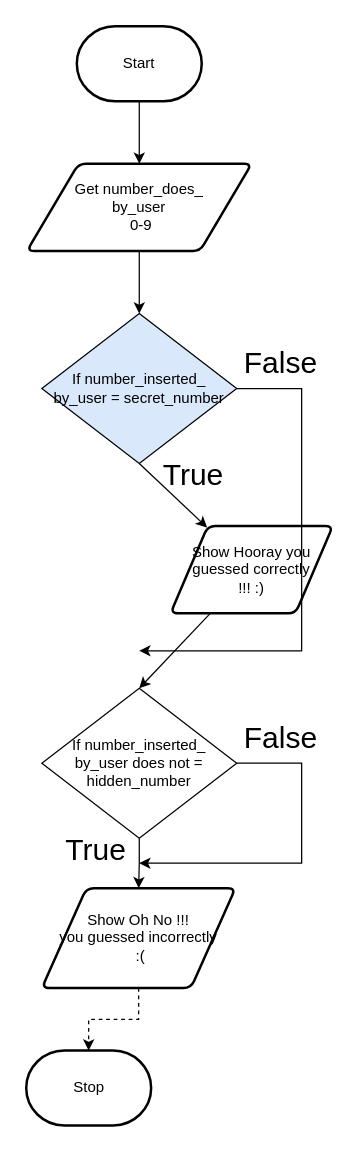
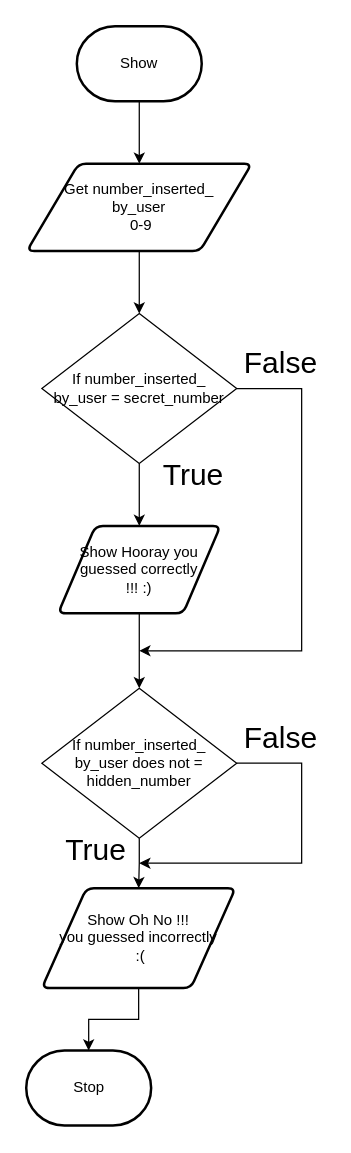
  <mxCell id="0" />
  <mxCell id="1" parent="0" />
  <mxCell id="2" style="edgeStyle=none;html=1;" parent="1" source="3" target="5" edge="1"><mxGeometry relative="1" as="geometry" /></mxCell>
- <mxCell id="3" value="Start" style="strokeWidth=2;html=1;shape=mxgraph.flowchart.terminator;whiteSpace=wrap;" parent="1" vertex="1"><mxGeometry x="61" y="20" width="100" height="60" as="geometry" /></mxCell>
+ <mxCell id="3" value="Show" style="strokeWidth=2;html=1;shape=mxgraph.flowchart.terminator;whiteSpace=wrap;" parent="1" vertex="1"><mxGeometry x="61" y="20" width="100" height="60" as="geometry" /></mxCell>
  <mxCell id="4" style="edgeStyle=none;html=1;" parent="1" source="5" edge="1"><mxGeometry relative="1" as="geometry"><mxPoint x="111" y="250" as="targetPoint" /></mxGeometry></mxCell>
- <mxCell id="5" value="Get number_does_&lt;br&gt;by_user&lt;br&gt;&amp;nbsp;0-9" style="shape=parallelogram;html=1;strokeWidth=2;perimeter=parallelogramPerimeter;whiteSpace=wrap;rounded=1;arcSize=12;size=0.23;" parent="1" vertex="1"><mxGeometry x="21" y="130" width="180" height="70" as="geometry" /></mxCell>
+ <mxCell id="5" value="Get number_inserted_&lt;br&gt;by_user&lt;br&gt;&amp;nbsp;0-9" style="shape=parallelogram;html=1;strokeWidth=2;perimeter=parallelogramPerimeter;whiteSpace=wrap;rounded=1;arcSize=12;size=0.23;" parent="1" vertex="1"><mxGeometry x="21" y="130" width="180" height="70" as="geometry" /></mxCell>
  <mxCell id="6" style="edgeStyle=none;html=1;exitX=0.5;exitY=1;exitDx=0;exitDy=0;" parent="1" source="10" target="8" edge="1"><mxGeometry relative="1" as="geometry"><mxPoint x="109.32" y="320" as="sourcePoint" /></mxGeometry></mxCell>
  <mxCell id="7" style="edgeStyle=none;html=1;" parent="1" source="8" edge="1"><mxGeometry relative="1" as="geometry"><mxPoint x="111" y="550" as="targetPoint" /></mxGeometry></mxCell>
- <mxCell id="8" value="Show Hooray you guessed correctly&lt;br&gt;!!! :)" style="shape=parallelogram;html=1;strokeWidth=2;perimeter=parallelogramPerimeter;whiteSpace=wrap;rounded=1;arcSize=12;size=0.23;" parent="1" vertex="1"><mxGeometry x="136" y="420" width="130" height="70" as="geometry" /></mxCell>
+ <mxCell id="8" value="Show Hooray you guessed correctly&lt;br&gt;!!! :)" style="shape=parallelogram;html=1;strokeWidth=2;perimeter=parallelogramPerimeter;whiteSpace=wrap;rounded=1;arcSize=12;size=0.23;" parent="1" vertex="1"><mxGeometry x="46" y="420" width="130" height="70" as="geometry" /></mxCell>
  <mxCell id="9" style="html=1;edgeStyle=orthogonalEdgeStyle;rounded=0;" edge="1" parent="1" source="10"><mxGeometry relative="1" as="geometry"><mxPoint x="111" y="520" as="targetPoint" /><Array as="points"><mxPoint x="241" y="310" /><mxPoint x="241" y="520" /><mxPoint x="111" y="520" /></Array></mxGeometry></mxCell>
- <mxCell id="10" value="If number_inserted_&lt;br&gt;by_user = secret_number" style="rhombus;whiteSpace=wrap;html=1;fillColor=#dae8fc;" vertex="1" parent="1"><mxGeometry x="33" y="250" width="156" height="120" as="geometry" /></mxCell>
+ <mxCell id="10" value="If number_inserted_&lt;br&gt;by_user = secret_number" style="rhombus;whiteSpace=wrap;html=1;" vertex="1" parent="1"><mxGeometry x="33" y="250" width="156" height="120" as="geometry" /></mxCell>
  <mxCell id="11" value="&lt;font style=&quot;font-size: 24px&quot;&gt;False&lt;/font&gt;" style="text;html=1;align=center;verticalAlign=middle;resizable=0;points=[];autosize=1;strokeColor=none;fillColor=none;" vertex="1" parent="1"><mxGeometry x="189" y="280" width="70" height="20" as="geometry" /></mxCell>
  <mxCell id="12" value="&lt;span style=&quot;font-size: 24px&quot;&gt;True&lt;/span&gt;" style="text;html=1;align=center;verticalAlign=middle;resizable=0;points=[];autosize=1;strokeColor=none;fillColor=none;" vertex="1" parent="1"><mxGeometry x="124" y="370" width="60" height="20" as="geometry" /></mxCell>
  <mxCell id="13" style="edgeStyle=orthogonalEdgeStyle;rounded=0;html=1;entryX=0.5;entryY=0;entryDx=0;entryDy=0;fontSize=24;" edge="1" parent="1" source="14" target="18"><mxGeometry relative="1" as="geometry" /></mxCell>
  <mxCell id="14" value="If number_inserted_&lt;br&gt;by_user does not = hidden_number" style="rhombus;whiteSpace=wrap;html=1;" vertex="1" parent="1"><mxGeometry x="33" y="550" width="156" height="120" as="geometry" /></mxCell>
  <mxCell id="15" value="&lt;font style=&quot;font-size: 24px&quot;&gt;False&lt;/font&gt;" style="text;html=1;align=center;verticalAlign=middle;resizable=0;points=[];autosize=1;strokeColor=none;fillColor=none;" vertex="1" parent="1"><mxGeometry x="189" y="580" width="70" height="20" as="geometry" /></mxCell>
  <mxCell id="16" style="html=1;edgeStyle=orthogonalEdgeStyle;rounded=0;" edge="1" parent="1"><mxGeometry relative="1" as="geometry"><mxPoint x="111" y="690" as="targetPoint" /><mxPoint x="189" y="610" as="sourcePoint" /><Array as="points"><mxPoint x="189" y="610" /><mxPoint x="241" y="610" /><mxPoint x="241" y="690" /></Array></mxGeometry></mxCell>
- <mxCell id="17" style="edgeStyle=orthogonalEdgeStyle;rounded=0;html=1;fontSize=24;dashed=1;" edge="1" parent="1" source="18" target="20"><mxGeometry relative="1" as="geometry" /></mxCell>
+ <mxCell id="17" style="edgeStyle=orthogonalEdgeStyle;rounded=0;html=1;fontSize=24;" edge="1" parent="1" source="18" target="20"><mxGeometry relative="1" as="geometry" /></mxCell>
  <mxCell id="18" value="Show Oh No !!! &lt;br&gt;you guessed incorrectly&lt;br&gt;&amp;nbsp;:(" style="shape=parallelogram;html=1;strokeWidth=2;perimeter=parallelogramPerimeter;whiteSpace=wrap;rounded=1;arcSize=12;size=0.23;" vertex="1" parent="1"><mxGeometry x="33" y="710" width="155" height="80" as="geometry" /></mxCell>
  <mxCell id="19" value="&lt;span style=&quot;font-size: 24px&quot;&gt;True&lt;/span&gt;" style="text;html=1;align=center;verticalAlign=middle;resizable=0;points=[];autosize=1;strokeColor=none;fillColor=none;" vertex="1" parent="1"><mxGeometry x="46" y="670" width="60" height="20" as="geometry" /></mxCell>
  <mxCell id="20" value="Stop" style="strokeWidth=2;html=1;shape=mxgraph.flowchart.terminator;whiteSpace=wrap;" vertex="1" parent="1"><mxGeometry x="20.5" y="840" width="100" height="60" as="geometry" /></mxCell>
